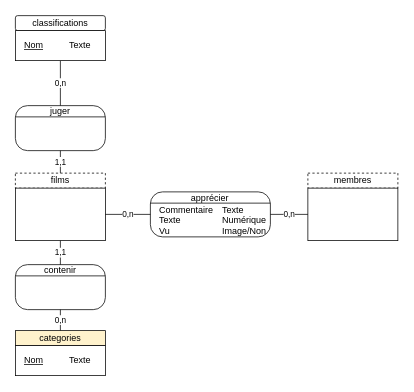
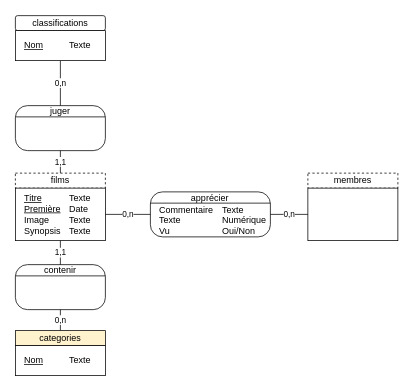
  <mxCell id="0" />
  <mxCell id="1" parent="0" />
  <mxCell id="2" value="" style="group" vertex="1" connectable="0" parent="1"><mxGeometry x="20" y="230" width="120" height="90" as="geometry" /></mxCell>
  <mxCell id="3" value="films" style="rounded=0;whiteSpace=wrap;html=1;dashed=1;" vertex="1" parent="2"><mxGeometry width="120" height="20" as="geometry" /></mxCell>
  <mxCell id="4" value="" style="rounded=0;whiteSpace=wrap;html=1;" vertex="1" parent="2"><mxGeometry y="20" width="120" height="70" as="geometry" /></mxCell>
+ <mxCell id="5" value="&lt;u&gt;Titre&lt;/u&gt;&lt;br&gt;&lt;u&gt;Première&lt;/u&gt;&lt;br&gt;Image&lt;br&gt;Synopsis" style="text;html=1;strokeColor=none;fillColor=none;align=left;verticalAlign=middle;whiteSpace=wrap;rounded=0;" vertex="1" parent="2"><mxGeometry x="10" y="20" width="40" height="70" as="geometry" /></mxCell>
+ <mxCell id="6" value="Texte&lt;br&gt;Date&lt;br&gt;Texte&lt;br&gt;Texte" style="text;html=1;strokeColor=none;fillColor=none;align=left;verticalAlign=middle;whiteSpace=wrap;rounded=0;" vertex="1" parent="2"><mxGeometry x="70" y="20" width="40" height="70" as="geometry" /></mxCell>
  <mxCell id="7" value="" style="group" vertex="1" connectable="0" parent="1"><mxGeometry x="410" y="230" width="120" height="90" as="geometry" /></mxCell>
  <mxCell id="8" value="membres" style="rounded=0;whiteSpace=wrap;html=1;dashed=1;" vertex="1" parent="7"><mxGeometry width="120" height="20" as="geometry" /></mxCell>
  <mxCell id="9" value="" style="rounded=0;whiteSpace=wrap;html=1;" vertex="1" parent="7"><mxGeometry y="20" width="120" height="70" as="geometry" /></mxCell>
  <mxCell id="10" value="" style="group" vertex="1" connectable="0" parent="1"><mxGeometry x="20" y="138" width="120" height="62" as="geometry" /></mxCell>
  <mxCell id="11" value="" style="rounded=1;whiteSpace=wrap;html=1;arcSize=27;" vertex="1" parent="10"><mxGeometry y="2" width="120" height="60" as="geometry" /></mxCell>
  <mxCell id="12" value="" style="endArrow=none;html=1;entryX=0;entryY=0.25;entryDx=0;entryDy=0;exitX=1;exitY=0.25;exitDx=0;exitDy=0;" edge="1" parent="10" source="11" target="11"><mxGeometry width="50" height="50" relative="1" as="geometry"><mxPoint x="250" y="282" as="sourcePoint" /><mxPoint x="300" y="232" as="targetPoint" /></mxGeometry></mxCell>
  <mxCell id="13" value="juger" style="text;html=1;strokeColor=none;fillColor=none;align=center;verticalAlign=middle;whiteSpace=wrap;rounded=0;" vertex="1" parent="10"><mxGeometry x="40" width="40" height="20" as="geometry" /></mxCell>
  <mxCell id="14" value="" style="group" vertex="1" connectable="0" parent="1"><mxGeometry x="20" y="350" width="120" height="62" as="geometry" /></mxCell>
  <mxCell id="15" value="" style="rounded=1;whiteSpace=wrap;html=1;arcSize=27;" vertex="1" parent="14"><mxGeometry y="2" width="120" height="60" as="geometry" /></mxCell>
  <mxCell id="16" value="" style="endArrow=none;html=1;entryX=0;entryY=0.25;entryDx=0;entryDy=0;exitX=1;exitY=0.25;exitDx=0;exitDy=0;" edge="1" parent="14" source="15" target="15"><mxGeometry width="50" height="50" relative="1" as="geometry"><mxPoint x="250" y="282" as="sourcePoint" /><mxPoint x="300" y="232" as="targetPoint" /></mxGeometry></mxCell>
  <mxCell id="17" value="contenir" style="text;html=1;strokeColor=none;fillColor=none;align=center;verticalAlign=middle;whiteSpace=wrap;rounded=0;" vertex="1" parent="14"><mxGeometry x="40" width="40" height="20" as="geometry" /></mxCell>
  <mxCell id="18" value="" style="group" vertex="1" connectable="0" parent="1"><mxGeometry x="200" y="253" width="160" height="70" as="geometry" /></mxCell>
  <mxCell id="19" value="" style="rounded=1;whiteSpace=wrap;html=1;arcSize=27;" vertex="1" parent="18"><mxGeometry y="2" width="160" height="60" as="geometry" /></mxCell>
  <mxCell id="20" value="" style="endArrow=none;html=1;entryX=0;entryY=0.25;entryDx=0;entryDy=0;exitX=1;exitY=0.25;exitDx=0;exitDy=0;" edge="1" parent="18" source="19" target="19"><mxGeometry width="50" height="50" relative="1" as="geometry"><mxPoint x="333.333" y="282" as="sourcePoint" /><mxPoint x="400" y="232" as="targetPoint" /></mxGeometry></mxCell>
  <mxCell id="21" value="apprécier" style="text;html=1;strokeColor=none;fillColor=none;align=center;verticalAlign=middle;whiteSpace=wrap;rounded=0;" vertex="1" parent="18"><mxGeometry x="53.333" width="53.333" height="20" as="geometry" /></mxCell>
  <mxCell id="22" value="Commentaire&lt;br&gt;Texte&lt;br&gt;Vu" style="text;html=1;strokeColor=none;fillColor=none;align=left;verticalAlign=middle;whiteSpace=wrap;rounded=0;" vertex="1" parent="18"><mxGeometry x="10.333" y="10" width="53.333" height="60" as="geometry" /></mxCell>
- <mxCell id="23" value="Texte&lt;br&gt;Numérique&lt;br&gt;Image/Non" style="text;html=1;strokeColor=none;fillColor=none;align=left;verticalAlign=middle;whiteSpace=wrap;rounded=0;" vertex="1" parent="18"><mxGeometry x="94.333" y="10" width="53.333" height="60" as="geometry" /></mxCell>
+ <mxCell id="23" value="Texte&lt;br&gt;Numérique&lt;br&gt;Oui/Non" style="text;html=1;strokeColor=none;fillColor=none;align=left;verticalAlign=middle;whiteSpace=wrap;rounded=0;" vertex="1" parent="18"><mxGeometry x="94.333" y="10" width="53.333" height="60" as="geometry" /></mxCell>
  <mxCell id="24" value="0,n" style="endArrow=none;html=1;entryX=0.5;entryY=1;entryDx=0;entryDy=0;" edge="1" parent="1" source="11" target="32"><mxGeometry width="50" height="50" relative="1" as="geometry"><mxPoint x="630" y="350" as="sourcePoint" /><mxPoint x="680" y="300" as="targetPoint" /></mxGeometry></mxCell>
  <mxCell id="25" value="1,1" style="endArrow=none;html=1;entryX=0.5;entryY=1;entryDx=0;entryDy=0;exitX=0.5;exitY=0;exitDx=0;exitDy=0;" edge="1" parent="1" source="3" target="11"><mxGeometry width="50" height="50" relative="1" as="geometry"><mxPoint x="220" y="170" as="sourcePoint" /><mxPoint x="220" y="130" as="targetPoint" /></mxGeometry></mxCell>
  <mxCell id="26" value="0,n" style="endArrow=none;html=1;exitX=1;exitY=0.5;exitDx=0;exitDy=0;entryX=0;entryY=0.5;entryDx=0;entryDy=0;" edge="1" parent="1" source="19" target="9"><mxGeometry width="50" height="50" relative="1" as="geometry"><mxPoint x="630" y="350" as="sourcePoint" /><mxPoint x="680" y="300" as="targetPoint" /></mxGeometry></mxCell>
  <mxCell id="27" value="0,n" style="endArrow=none;html=1;entryX=1;entryY=0.5;entryDx=0;entryDy=0;exitX=0;exitY=0.5;exitDx=0;exitDy=0;" edge="1" parent="1" source="19" target="4"><mxGeometry width="50" height="50" relative="1" as="geometry"><mxPoint x="630" y="350" as="sourcePoint" /><mxPoint x="680" y="300" as="targetPoint" /></mxGeometry></mxCell>
  <mxCell id="28" value="1,1" style="endArrow=none;html=1;exitX=0.5;exitY=1;exitDx=0;exitDy=0;" edge="1" parent="1" source="4" target="15"><mxGeometry width="50" height="50" relative="1" as="geometry"><mxPoint x="630" y="350" as="sourcePoint" /><mxPoint x="680" y="300" as="targetPoint" /></mxGeometry></mxCell>
  <mxCell id="29" value="0,n" style="endArrow=none;html=1;exitX=0.5;exitY=0;exitDx=0;exitDy=0;entryX=0.5;entryY=1;entryDx=0;entryDy=0;" edge="1" parent="1" source="36" target="15"><mxGeometry width="50" height="50" relative="1" as="geometry"><mxPoint x="630" y="350" as="sourcePoint" /><mxPoint x="680" y="300" as="targetPoint" /></mxGeometry></mxCell>
  <mxCell id="30" value="" style="group" vertex="1" connectable="0" parent="1"><mxGeometry x="20" y="20" width="120" height="60" as="geometry" /></mxCell>
  <mxCell id="31" value="classifications" style="whiteSpace=wrap;html=1;rounded=1;" vertex="1" parent="30"><mxGeometry width="120" height="20" as="geometry" /></mxCell>
  <mxCell id="32" value="" style="rounded=0;whiteSpace=wrap;html=1;" vertex="1" parent="30"><mxGeometry y="20" width="120" height="40" as="geometry" /></mxCell>
  <mxCell id="33" value="&lt;u&gt;Nom&lt;/u&gt;" style="text;html=1;strokeColor=none;fillColor=none;align=left;verticalAlign=middle;whiteSpace=wrap;rounded=0;" vertex="1" parent="30"><mxGeometry x="10" y="30" width="40" height="20" as="geometry" /></mxCell>
  <mxCell id="34" value="Texte" style="text;html=1;strokeColor=none;fillColor=none;align=left;verticalAlign=middle;whiteSpace=wrap;rounded=0;" vertex="1" parent="30"><mxGeometry x="70" y="30" width="40" height="20" as="geometry" /></mxCell>
  <mxCell id="35" value="" style="group" vertex="1" connectable="0" parent="1"><mxGeometry x="20" y="440" width="120" height="60" as="geometry" /></mxCell>
  <mxCell id="36" value="categories" style="rounded=0;whiteSpace=wrap;html=1;fillColor=#fff2cc;" vertex="1" parent="35"><mxGeometry width="120" height="20" as="geometry" /></mxCell>
  <mxCell id="37" value="" style="rounded=0;whiteSpace=wrap;html=1;" vertex="1" parent="35"><mxGeometry y="20" width="120" height="40" as="geometry" /></mxCell>
  <mxCell id="38" value="&lt;u&gt;Nom&lt;/u&gt;" style="text;html=1;strokeColor=none;fillColor=none;align=left;verticalAlign=middle;whiteSpace=wrap;rounded=0;" vertex="1" parent="35"><mxGeometry x="10" y="30" width="40" height="20" as="geometry" /></mxCell>
  <mxCell id="39" value="Texte" style="text;html=1;strokeColor=none;fillColor=none;align=left;verticalAlign=middle;whiteSpace=wrap;rounded=0;" vertex="1" parent="35"><mxGeometry x="70" y="30" width="40" height="20" as="geometry" /></mxCell>
